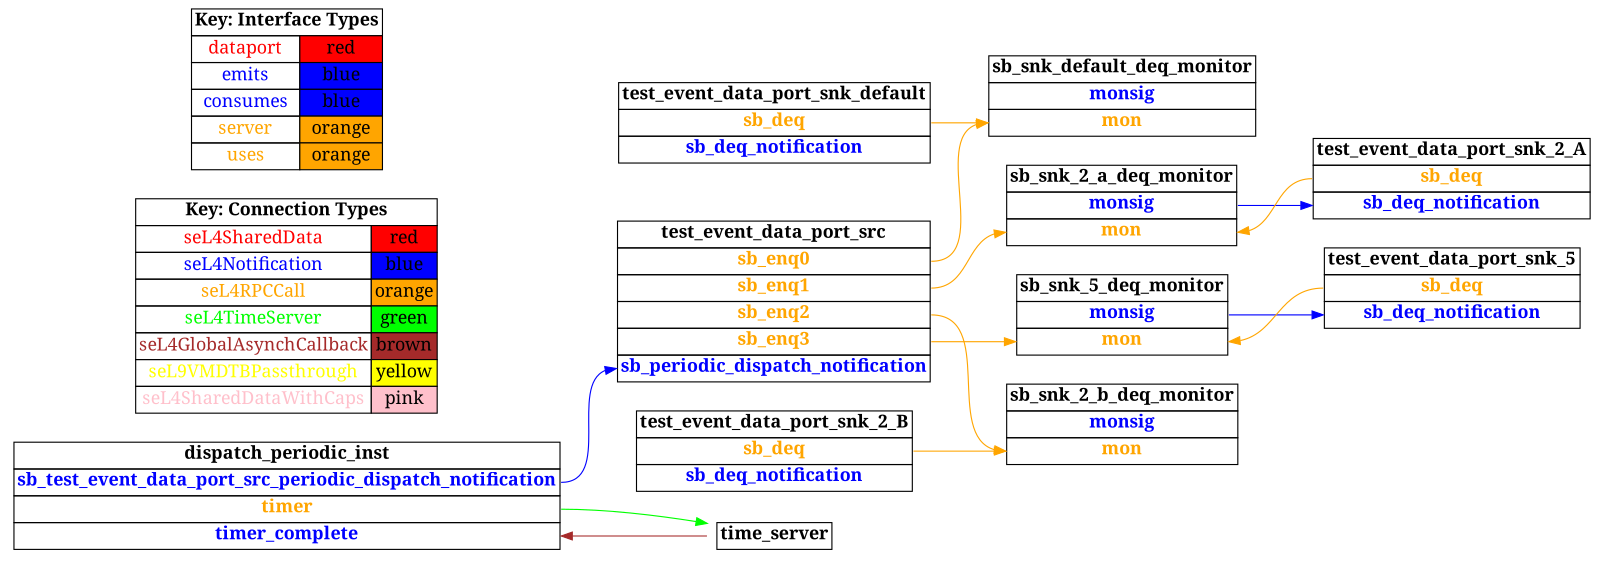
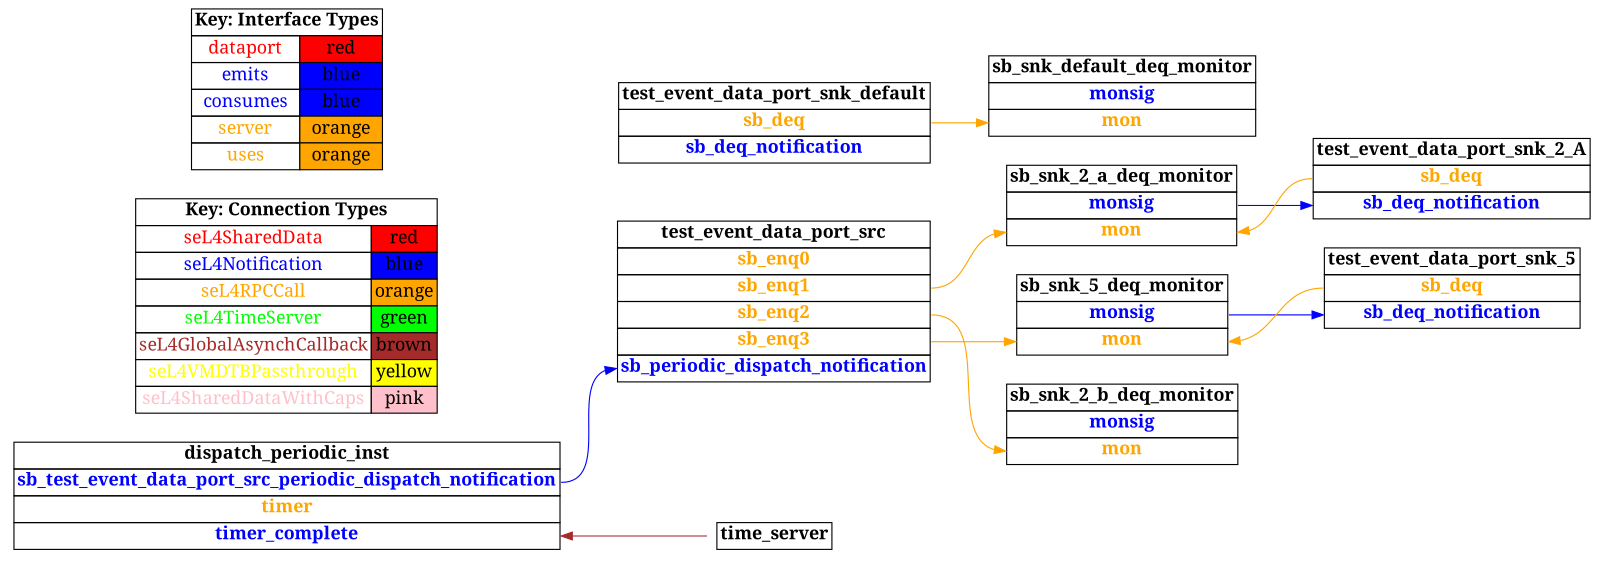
  digraph {
    fontname="Noto Serif"
    rankdir=LR
    node [fontname="Noto Serif" fontsize=16 shape=plaintext]
    edge [color=orange fontname="Noto Serif" headport=mon tailport=sb_deq]
    n1 [label=<     <TABLE BORDER="0" CELLBORDER="1" CELLSPACING="0">       <TR><TD><B>test_event_data_port_src</B></TD></TR>       <TR><TD PORT="sb_enq0"><FONT COLOR="orange"><B>sb_enq0</B></FONT></TD></TR>       <TR><TD PORT="sb_enq1"><FONT COLOR="orange"><B>sb_enq1</B></FONT></TD></TR>       <TR><TD PORT="sb_enq2"><FONT COLOR="orange"><B>sb_enq2</B></FONT></TD></TR>       <TR><TD PORT="sb_enq3"><FONT COLOR="orange"><B>sb_enq3</B></FONT></TD></TR>       <TR><TD PORT="sb_periodic_dispatch_notification"><FONT COLOR="blue"><B>sb_periodic_dispatch_notification</B></FONT></TD></TR>"     </TABLE>   >]
    n2 [label=<     <TABLE BORDER="0" CELLBORDER="1" CELLSPACING="0">       <TR><TD><B>sb_snk_default_deq_monitor</B></TD></TR>       <TR><TD PORT="monsig"><FONT COLOR="blue"><B>monsig</B></FONT></TD></TR>       <TR><TD PORT="mon"><FONT COLOR="orange"><B>mon</B></FONT></TD></TR>"     </TABLE>   >]
    n3 [label=<     <TABLE BORDER="0" CELLBORDER="1" CELLSPACING="0">       <TR><TD><B>sb_snk_2_a_deq_monitor</B></TD></TR>       <TR><TD PORT="monsig"><FONT COLOR="blue"><B>monsig</B></FONT></TD></TR>       <TR><TD PORT="mon"><FONT COLOR="orange"><B>mon</B></FONT></TD></TR>"     </TABLE>   >]
    n4 [label=<     <TABLE BORDER="0" CELLBORDER="1" CELLSPACING="0">       <TR><TD><B>sb_snk_2_b_deq_monitor</B></TD></TR>       <TR><TD PORT="monsig"><FONT COLOR="blue"><B>monsig</B></FONT></TD></TR>       <TR><TD PORT="mon"><FONT COLOR="orange"><B>mon</B></FONT></TD></TR>"     </TABLE>   >]
    n5 [label=<     <TABLE BORDER="0" CELLBORDER="1" CELLSPACING="0">       <TR><TD><B>sb_snk_5_deq_monitor</B></TD></TR>       <TR><TD PORT="monsig"><FONT COLOR="blue"><B>monsig</B></FONT></TD></TR>       <TR><TD PORT="mon"><FONT COLOR="orange"><B>mon</B></FONT></TD></TR>"     </TABLE>   >]
    n6 [label=<     <TABLE BORDER="0" CELLBORDER="1" CELLSPACING="0">       <TR><TD><B>test_event_data_port_snk_2_A</B></TD></TR>       <TR><TD PORT="sb_deq"><FONT COLOR="orange"><B>sb_deq</B></FONT></TD></TR>       <TR><TD PORT="sb_deq_notification"><FONT COLOR="blue"><B>sb_deq_notification</B></FONT></TD></TR>"     </TABLE>   >]
    n7 [label=<     <TABLE BORDER="0" CELLBORDER="1" CELLSPACING="0">       <TR><TD><B>test_event_data_port_snk_5</B></TD></TR>       <TR><TD PORT="sb_deq"><FONT COLOR="orange"><B>sb_deq</B></FONT></TD></TR>       <TR><TD PORT="sb_deq_notification"><FONT COLOR="blue"><B>sb_deq_notification</B></FONT></TD></TR>"     </TABLE>   >]
    n8 [label=<     <TABLE BORDER="0" CELLBORDER="1" CELLSPACING="0">       <TR><TD><B>test_event_data_port_snk_default</B></TD></TR>       <TR><TD PORT="sb_deq"><FONT COLOR="orange"><B>sb_deq</B></FONT></TD></TR>       <TR><TD PORT="sb_deq_notification"><FONT COLOR="blue"><B>sb_deq_notification</B></FONT></TD></TR>"     </TABLE>   >]
-   n9 [label=<     <TABLE BORDER="0" CELLBORDER="1" CELLSPACING="0">       <TR><TD><B>test_event_data_port_snk_2_B</B></TD></TR>       <TR><TD PORT="sb_deq"><FONT COLOR="orange"><B>sb_deq</B></FONT></TD></TR>       <TR><TD PORT="sb_deq_notification"><FONT COLOR="blue"><B>sb_deq_notification</B></FONT></TD></TR>"     </TABLE>   >]
    n10 [label=<     <TABLE BORDER="0" CELLBORDER="1" CELLSPACING="0">       <TR><TD><B>dispatch_periodic_inst</B></TD></TR>       <TR><TD PORT="sb_test_event_data_port_src_periodic_dispatch_notification"><FONT COLOR="blue"><B>sb_test_event_data_port_src_periodic_dispatch_notification</B></FONT></TD></TR>       <TR><TD PORT="timer"><FONT COLOR="orange"><B>timer</B></FONT></TD></TR>       <TR><TD PORT="timer_complete"><FONT COLOR="blue"><B>timer_complete</B></FONT></TD></TR>"     </TABLE>   >]
    n11 [label=<     <TABLE BORDER="0" CELLBORDER="1" CELLSPACING="0">       <TR><TD><B>time_server</B></TD></TR>"     </TABLE>   >]
-   n12 [label=<    <TABLE BORDER="0" CELLBORDER="1" CELLSPACING="0">      <TR><TD COLSPAN="2"><B>Key: Connection Types</B></TD></TR>      <TR><TD><FONT COLOR="red">seL4SharedData</FONT></TD><TD BGCOLOR="red">red</TD></TR>      <TR><TD><FONT COLOR="blue">seL4Notification</FONT></TD><TD BGCOLOR="blue">blue</TD></TR>      <TR><TD><FONT COLOR="orange">seL4RPCCall</FONT></TD><TD BGCOLOR="orange">orange</TD></TR>      <TR><TD><FONT COLOR="green">seL4TimeServer</FONT></TD><TD BGCOLOR="green">green</TD></TR>      <TR><TD><FONT COLOR="brown">seL4GlobalAsynchCallback</FONT></TD><TD BGCOLOR="brown">brown</TD></TR>      <TR><TD><FONT COLOR="yellow">seL9VMDTBPassthrough</FONT></TD><TD BGCOLOR="yellow">yellow</TD></TR>      <TR><TD><FONT COLOR="pink">seL4SharedDataWithCaps</FONT></TD><TD BGCOLOR="pink">pink</TD></TR>    </TABLE>   >]
+   n12 [label=<    <TABLE BORDER="0" CELLBORDER="1" CELLSPACING="0">      <TR><TD COLSPAN="2"><B>Key: Connection Types</B></TD></TR>      <TR><TD><FONT COLOR="red">seL4SharedData</FONT></TD><TD BGCOLOR="red">red</TD></TR>      <TR><TD><FONT COLOR="blue">seL4Notification</FONT></TD><TD BGCOLOR="blue">blue</TD></TR>      <TR><TD><FONT COLOR="orange">seL4RPCCall</FONT></TD><TD BGCOLOR="orange">orange</TD></TR>      <TR><TD><FONT COLOR="green">seL4TimeServer</FONT></TD><TD BGCOLOR="green">green</TD></TR>      <TR><TD><FONT COLOR="brown">seL4GlobalAsynchCallback</FONT></TD><TD BGCOLOR="brown">brown</TD></TR>      <TR><TD><FONT COLOR="yellow">seL4VMDTBPassthrough</FONT></TD><TD BGCOLOR="yellow">yellow</TD></TR>      <TR><TD><FONT COLOR="pink">seL4SharedDataWithCaps</FONT></TD><TD BGCOLOR="pink">pink</TD></TR>    </TABLE>   >]
    n13 [label=<    <TABLE BORDER="0" CELLBORDER="1" CELLSPACING="0">      <TR><TD COLSPAN="2"><B>Key: Interface Types</B></TD></TR>      <TR><TD><FONT COLOR="red">dataport</FONT></TD><TD BGCOLOR="red">red</TD></TR>      <TR><TD><FONT COLOR="blue">emits</FONT></TD><TD BGCOLOR="blue">blue</TD></TR>      <TR><TD><FONT COLOR="blue">consumes</FONT></TD><TD BGCOLOR="blue">blue</TD></TR>      <TR><TD><FONT COLOR="orange">server</FONT></TD><TD BGCOLOR="orange">orange</TD></TR>      <TR><TD><FONT COLOR="orange">uses</FONT></TD><TD BGCOLOR="orange">orange</TD></TR>    </TABLE>   >]
-   n1 -> n2 [tailport=sb_enq0]
    n1 -> n3 [tailport=sb_enq1]
    n1 -> n4 [tailport=sb_enq2]
    n1 -> n5 [tailport=sb_enq3]
    n3 -> n6 [color=blue headport=sb_deq_notification tailport=monsig]
    n5 -> n7 [color=blue headport=sb_deq_notification tailport=monsig]
    n6 -> n3
    n7 -> n5
    n8 -> n2
-   n9 -> n4
    n10 -> n1 [color=blue headport=sb_periodic_dispatch_notification tailport=sb_test_event_data_port_src_periodic_dispatch_notification]
-   n10 -> n11 [color=green headport=the_timer tailport=timer]
    n11 -> n10 [color=brown headport=timer_complete tailport=timer_notification]
  }
